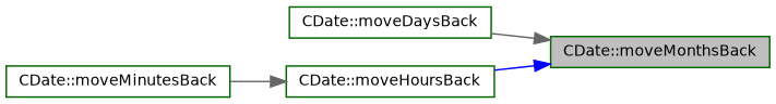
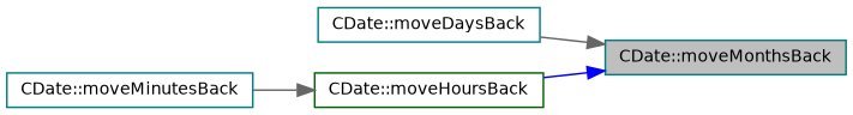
  digraph {
    rankdir=RL
    node [color=teal fillcolor=white fontname=Helvetica fontsize=10 shape=record style=filled]
    edge [color=gray40 dir=back fontname=Helvetica fontsize=10 labelfontname=Helvetica labelfontsize=10 style=solid]
-   n1 [color=darkgreen fillcolor=grey75 fontcolor=black height=0.2 label="CDate::moveMonthsBack" width=0.4]
-   n2 [color=darkgreen height=0.2 label="CDate::moveDaysBack" width=0.4]
+   n1 [fillcolor=grey75 fontcolor=black height=0.2 label="CDate::moveMonthsBack" width=0.4]
+   n2 [height=0.2 label="CDate::moveDaysBack" width=0.4]
    n3 [color=darkgreen height=0.2 label="CDate::moveHoursBack" width=0.4]
-   n4 [color=darkgreen height=0.2 label="CDate::moveMinutesBack" width=0.4]
+   n4 [height=0.2 label="CDate::moveMinutesBack" width=0.4]
    n1 -> n2
    n1 -> n3 [color=blue]
    n3 -> n4
  }
